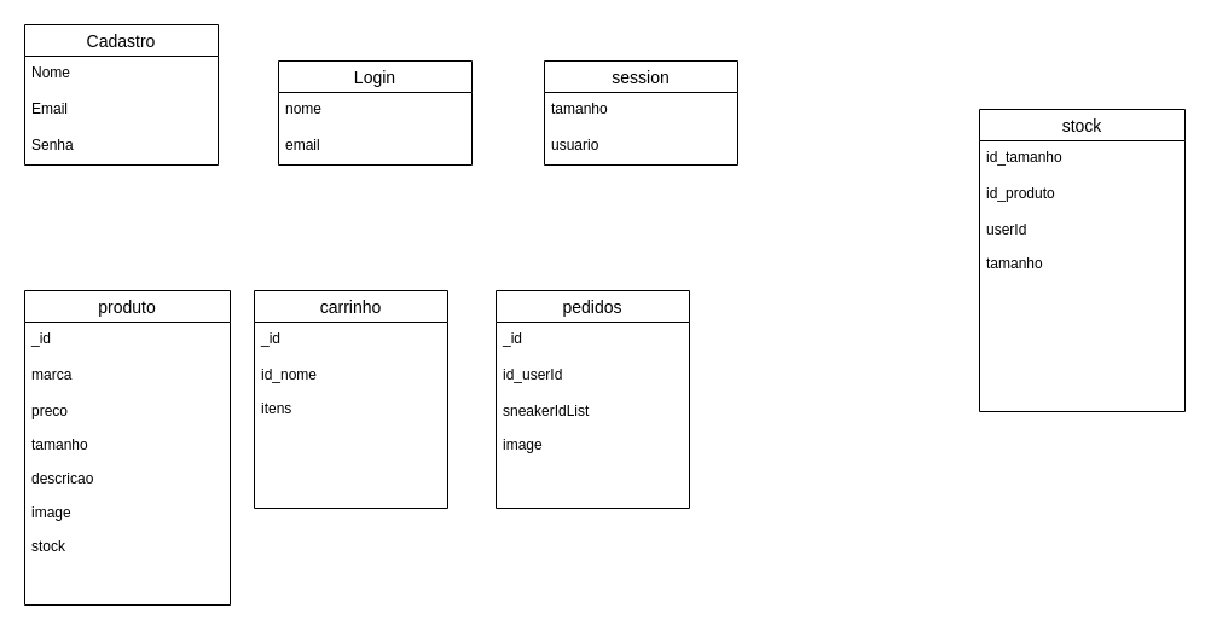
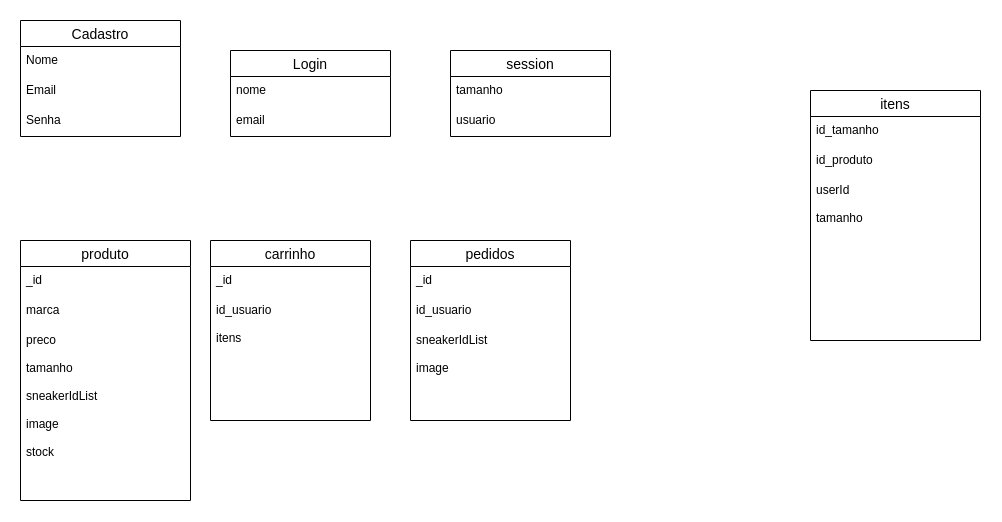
  <mxCell id="0" />
  <mxCell id="1" parent="0" />
  <mxCell id="2" value="produto" style="swimlane;fontStyle=0;childLayout=stackLayout;horizontal=1;startSize=26;horizontalStack=0;resizeParent=1;resizeParentMax=0;resizeLast=0;collapsible=1;marginBottom=0;align=center;fontSize=14;" vertex="1" parent="1"><mxGeometry x="20" y="240" width="170" height="260" as="geometry" /></mxCell>
  <mxCell id="3" value="_id" style="text;strokeColor=none;fillColor=none;spacingLeft=4;spacingRight=4;overflow=hidden;rotatable=0;points=[[0,0.5],[1,0.5]];portConstraint=eastwest;fontSize=12;" vertex="1" parent="2"><mxGeometry y="26" width="170" height="30" as="geometry" /></mxCell>
  <mxCell id="4" value="marca" style="text;strokeColor=none;fillColor=none;spacingLeft=4;spacingRight=4;overflow=hidden;rotatable=0;points=[[0,0.5],[1,0.5]];portConstraint=eastwest;fontSize=12;" vertex="1" parent="2"><mxGeometry y="56" width="170" height="30" as="geometry" /></mxCell>
- <mxCell id="5" value="preco&#10;&#10;tamanho&#10;&#10;descricao &#10;&#10;image&#10;&#10;stock" style="text;strokeColor=none;fillColor=none;spacingLeft=4;spacingRight=4;overflow=hidden;rotatable=0;points=[[0,0.5],[1,0.5]];portConstraint=eastwest;fontSize=12;" vertex="1" parent="2"><mxGeometry y="86" width="170" height="174" as="geometry" /></mxCell>
- <mxCell id="6" value="stock" style="swimlane;fontStyle=0;childLayout=stackLayout;horizontal=1;startSize=26;horizontalStack=0;resizeParent=1;resizeParentMax=0;resizeLast=0;collapsible=1;marginBottom=0;align=center;fontSize=14;" vertex="1" parent="1"><mxGeometry x="810" y="90" width="170" height="250" as="geometry" /></mxCell>
+ <mxCell id="5" value="preco&#10;&#10;tamanho&#10;&#10;sneakerIdList &#10;&#10;image&#10;&#10;stock" style="text;strokeColor=none;fillColor=none;spacingLeft=4;spacingRight=4;overflow=hidden;rotatable=0;points=[[0,0.5],[1,0.5]];portConstraint=eastwest;fontSize=12;" vertex="1" parent="2"><mxGeometry y="86" width="170" height="174" as="geometry" /></mxCell>
+ <mxCell id="6" value="itens" style="swimlane;fontStyle=0;childLayout=stackLayout;horizontal=1;startSize=26;horizontalStack=0;resizeParent=1;resizeParentMax=0;resizeLast=0;collapsible=1;marginBottom=0;align=center;fontSize=14;" vertex="1" parent="1"><mxGeometry x="810" y="90" width="170" height="250" as="geometry" /></mxCell>
  <mxCell id="7" value="id_tamanho" style="text;strokeColor=none;fillColor=none;spacingLeft=4;spacingRight=4;overflow=hidden;rotatable=0;points=[[0,0.5],[1,0.5]];portConstraint=eastwest;fontSize=12;" vertex="1" parent="6"><mxGeometry y="26" width="170" height="30" as="geometry" /></mxCell>
  <mxCell id="8" value="id_produto" style="text;strokeColor=none;fillColor=none;spacingLeft=4;spacingRight=4;overflow=hidden;rotatable=0;points=[[0,0.5],[1,0.5]];portConstraint=eastwest;fontSize=12;" vertex="1" parent="6"><mxGeometry y="56" width="170" height="30" as="geometry" /></mxCell>
  <mxCell id="9" value="userId&#10;&#10;tamanho " style="text;strokeColor=none;fillColor=none;spacingLeft=4;spacingRight=4;overflow=hidden;rotatable=0;points=[[0,0.5],[1,0.5]];portConstraint=eastwest;fontSize=12;" vertex="1" parent="6"><mxGeometry y="86" width="170" height="164" as="geometry" /></mxCell>
  <mxCell id="10" value="Cadastro" style="swimlane;fontStyle=0;childLayout=stackLayout;horizontal=1;startSize=26;horizontalStack=0;resizeParent=1;resizeParentMax=0;resizeLast=0;collapsible=1;marginBottom=0;align=center;fontSize=14;" vertex="1" parent="1"><mxGeometry x="20" y="20" width="160" height="116" as="geometry" /></mxCell>
  <mxCell id="11" value="Nome" style="text;strokeColor=none;fillColor=none;spacingLeft=4;spacingRight=4;overflow=hidden;rotatable=0;points=[[0,0.5],[1,0.5]];portConstraint=eastwest;fontSize=12;" vertex="1" parent="10"><mxGeometry y="26" width="160" height="30" as="geometry" /></mxCell>
  <mxCell id="12" value="Email" style="text;strokeColor=none;fillColor=none;spacingLeft=4;spacingRight=4;overflow=hidden;rotatable=0;points=[[0,0.5],[1,0.5]];portConstraint=eastwest;fontSize=12;" vertex="1" parent="10"><mxGeometry y="56" width="160" height="30" as="geometry" /></mxCell>
  <mxCell id="13" value="Senha" style="text;strokeColor=none;fillColor=none;spacingLeft=4;spacingRight=4;overflow=hidden;rotatable=0;points=[[0,0.5],[1,0.5]];portConstraint=eastwest;fontSize=12;" vertex="1" parent="10"><mxGeometry y="86" width="160" height="30" as="geometry" /></mxCell>
  <mxCell id="14" value="Login" style="swimlane;fontStyle=0;childLayout=stackLayout;horizontal=1;startSize=26;horizontalStack=0;resizeParent=1;resizeParentMax=0;resizeLast=0;collapsible=1;marginBottom=0;align=center;fontSize=14;" vertex="1" parent="1"><mxGeometry x="230" y="50" width="160" height="86" as="geometry" /></mxCell>
  <mxCell id="15" value="nome" style="text;strokeColor=none;fillColor=none;spacingLeft=4;spacingRight=4;overflow=hidden;rotatable=0;points=[[0,0.5],[1,0.5]];portConstraint=eastwest;fontSize=12;" vertex="1" parent="14"><mxGeometry y="26" width="160" height="30" as="geometry" /></mxCell>
  <mxCell id="16" value="email" style="text;strokeColor=none;fillColor=none;spacingLeft=4;spacingRight=4;overflow=hidden;rotatable=0;points=[[0,0.5],[1,0.5]];portConstraint=eastwest;fontSize=12;" vertex="1" parent="14"><mxGeometry y="56" width="160" height="30" as="geometry" /></mxCell>
  <mxCell id="17" value="session" style="swimlane;fontStyle=0;childLayout=stackLayout;horizontal=1;startSize=26;horizontalStack=0;resizeParent=1;resizeParentMax=0;resizeLast=0;collapsible=1;marginBottom=0;align=center;fontSize=14;" vertex="1" parent="1"><mxGeometry x="450" y="50" width="160" height="86" as="geometry" /></mxCell>
  <mxCell id="18" value="tamanho" style="text;strokeColor=none;fillColor=none;spacingLeft=4;spacingRight=4;overflow=hidden;rotatable=0;points=[[0,0.5],[1,0.5]];portConstraint=eastwest;fontSize=12;" vertex="1" parent="17"><mxGeometry y="26" width="160" height="30" as="geometry" /></mxCell>
  <mxCell id="19" value="usuario" style="text;strokeColor=none;fillColor=none;spacingLeft=4;spacingRight=4;overflow=hidden;rotatable=0;points=[[0,0.5],[1,0.5]];portConstraint=eastwest;fontSize=12;" vertex="1" parent="17"><mxGeometry y="56" width="160" height="30" as="geometry" /></mxCell>
  <mxCell id="20" value="carrinho" style="swimlane;fontStyle=0;childLayout=stackLayout;horizontal=1;startSize=26;horizontalStack=0;resizeParent=1;resizeParentMax=0;resizeLast=0;collapsible=1;marginBottom=0;align=center;fontSize=14;" vertex="1" parent="1"><mxGeometry x="210" y="240" width="160" height="180" as="geometry" /></mxCell>
  <mxCell id="21" value="_id" style="text;strokeColor=none;fillColor=none;spacingLeft=4;spacingRight=4;overflow=hidden;rotatable=0;points=[[0,0.5],[1,0.5]];portConstraint=eastwest;fontSize=12;" vertex="1" parent="20"><mxGeometry y="26" width="160" height="30" as="geometry" /></mxCell>
- <mxCell id="22" value="id_nome&#10;&#10;itens" style="text;strokeColor=none;fillColor=none;spacingLeft=4;spacingRight=4;overflow=hidden;rotatable=0;points=[[0,0.5],[1,0.5]];portConstraint=eastwest;fontSize=12;" vertex="1" parent="20"><mxGeometry y="56" width="160" height="124" as="geometry" /></mxCell>
+ <mxCell id="22" value="id_usuario&#10;&#10;itens" style="text;strokeColor=none;fillColor=none;spacingLeft=4;spacingRight=4;overflow=hidden;rotatable=0;points=[[0,0.5],[1,0.5]];portConstraint=eastwest;fontSize=12;" vertex="1" parent="20"><mxGeometry y="56" width="160" height="124" as="geometry" /></mxCell>
  <mxCell id="23" value="pedidos" style="swimlane;fontStyle=0;childLayout=stackLayout;horizontal=1;startSize=26;horizontalStack=0;resizeParent=1;resizeParentMax=0;resizeLast=0;collapsible=1;marginBottom=0;align=center;fontSize=14;" vertex="1" parent="1"><mxGeometry x="410" y="240" width="160" height="180" as="geometry" /></mxCell>
  <mxCell id="24" value="_id" style="text;strokeColor=none;fillColor=none;spacingLeft=4;spacingRight=4;overflow=hidden;rotatable=0;points=[[0,0.5],[1,0.5]];portConstraint=eastwest;fontSize=12;" vertex="1" parent="23"><mxGeometry y="26" width="160" height="30" as="geometry" /></mxCell>
- <mxCell id="25" value="id_userId" style="text;strokeColor=none;fillColor=none;spacingLeft=4;spacingRight=4;overflow=hidden;rotatable=0;points=[[0,0.5],[1,0.5]];portConstraint=eastwest;fontSize=12;" vertex="1" parent="23"><mxGeometry y="56" width="160" height="30" as="geometry" /></mxCell>
+ <mxCell id="25" value="id_usuario" style="text;strokeColor=none;fillColor=none;spacingLeft=4;spacingRight=4;overflow=hidden;rotatable=0;points=[[0,0.5],[1,0.5]];portConstraint=eastwest;fontSize=12;" vertex="1" parent="23"><mxGeometry y="56" width="160" height="30" as="geometry" /></mxCell>
  <mxCell id="26" value="sneakerIdList&#10;&#10;image" style="text;strokeColor=none;fillColor=none;spacingLeft=4;spacingRight=4;overflow=hidden;rotatable=0;points=[[0,0.5],[1,0.5]];portConstraint=eastwest;fontSize=12;" vertex="1" parent="23"><mxGeometry y="86" width="160" height="94" as="geometry" /></mxCell>
